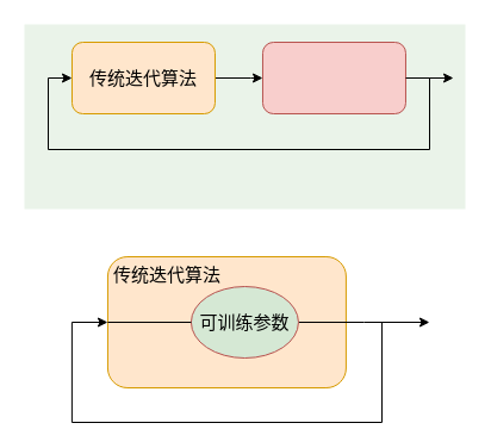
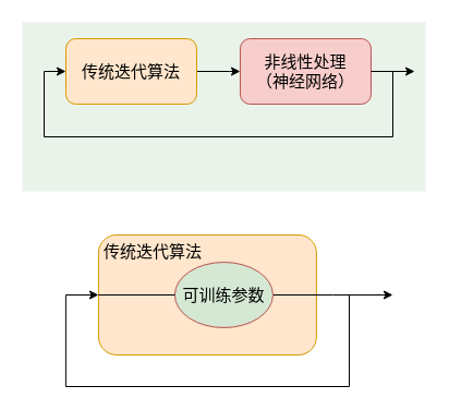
  <mxCell id="0" />
  <mxCell id="1" parent="0" />
  <mxCell id="2" value="" style="rounded=0;whiteSpace=wrap;html=1;fillColor=#d5e8d4;strokeColor=none;opacity=50;" vertex="1" parent="1"><mxGeometry x="20" y="20" width="370" height="155" as="geometry" /></mxCell>
  <mxCell id="3" value="" style="edgeStyle=orthogonalEdgeStyle;rounded=0;orthogonalLoop=1;jettySize=auto;html=1;curved=0;entryX=0;entryY=0.5;entryDx=0;entryDy=0;exitX=1;exitY=0.5;exitDx=0;exitDy=0;" edge="1" parent="1" source="4" target="7"><mxGeometry relative="1" as="geometry"><mxPoint x="119.999" y="150" as="sourcePoint" /><mxPoint x="279.999" y="135" as="targetPoint" /><Array as="points"><mxPoint x="209.97" y="65" /><mxPoint x="209.97" y="65" /></Array></mxGeometry></mxCell>
  <mxCell id="4" value="" style="rounded=1;whiteSpace=wrap;html=1;fillColor=#ffe6cc;strokeColor=#d79b00;" vertex="1" parent="1"><mxGeometry x="59.97" y="35" width="120" height="60" as="geometry" /></mxCell>
  <mxCell id="5" value="&lt;span style=&quot;font-size: 15px;&quot;&gt;传统迭代算法&lt;/span&gt;" style="text;html=1;align=center;verticalAlign=middle;whiteSpace=wrap;rounded=0;" vertex="1" parent="1"><mxGeometry x="69.97" y="50" width="100" height="30" as="geometry" /></mxCell>
  <mxCell id="6" value="" style="edgeStyle=orthogonalEdgeStyle;rounded=0;orthogonalLoop=1;jettySize=auto;html=1;" edge="1" parent="1" source="7"><mxGeometry relative="1" as="geometry"><mxPoint x="59.97" y="65" as="targetPoint" /><Array as="points"><mxPoint x="360" y="65" /><mxPoint x="360" y="125" /><mxPoint x="40" y="125" /><mxPoint x="40" y="65" /></Array></mxGeometry></mxCell>
  <mxCell id="7" value="" style="rounded=1;whiteSpace=wrap;html=1;fillColor=#f8cecc;strokeColor=#b85450;" vertex="1" parent="1"><mxGeometry x="219.97" y="35" width="120" height="60" as="geometry" /></mxCell>
+ <mxCell id="8" value="&lt;span style=&quot;font-size: 15px;&quot;&gt;非线性处理（神经网络）&lt;/span&gt;" style="text;html=1;align=center;verticalAlign=middle;whiteSpace=wrap;rounded=0;" vertex="1" parent="1"><mxGeometry x="229.97" y="50" width="100" height="30" as="geometry" /></mxCell>
  <mxCell id="9" value="" style="rounded=1;whiteSpace=wrap;html=1;fillColor=#ffe6cc;strokeColor=#d79b00;" vertex="1" parent="1"><mxGeometry x="89.94" y="215" width="199.97" height="110" as="geometry" /></mxCell>
  <mxCell id="10" value="&lt;span style=&quot;font-size: 15px;&quot;&gt;传统迭代算法&lt;/span&gt;" style="text;html=1;align=center;verticalAlign=middle;whiteSpace=wrap;rounded=0;" vertex="1" parent="1"><mxGeometry x="89.94" y="215" width="100" height="30" as="geometry" /></mxCell>
  <mxCell id="11" value="" style="edgeStyle=orthogonalEdgeStyle;rounded=0;orthogonalLoop=1;jettySize=auto;html=1;" edge="1" parent="1" source="12"><mxGeometry relative="1" as="geometry"><mxPoint x="359.94" y="270" as="targetPoint" /></mxGeometry></mxCell>
  <mxCell id="12" value="&lt;font style=&quot;font-size: 15px;&quot;&gt;可训练参数&lt;/font&gt;" style="ellipse;whiteSpace=wrap;html=1;fillColor=#d5e8d4;strokeColor=#b85450;" vertex="1" parent="1"><mxGeometry x="159.94" y="240" width="90" height="60" as="geometry" /></mxCell>
  <mxCell id="13" value="" style="edgeStyle=orthogonalEdgeStyle;rounded=0;orthogonalLoop=1;jettySize=auto;html=1;entryX=0;entryY=0.5;entryDx=0;entryDy=0;" edge="1" parent="1" target="9"><mxGeometry relative="1" as="geometry"><mxPoint x="319.97" y="270" as="sourcePoint" /><mxPoint x="19.91" y="280" as="targetPoint" /><Array as="points"><mxPoint x="319.94" y="354" /><mxPoint x="59.94" y="354" /><mxPoint x="59.94" y="270" /></Array></mxGeometry></mxCell>
  <mxCell id="14" value="" style="endArrow=none;html=1;rounded=0;exitX=0;exitY=0.5;exitDx=0;exitDy=0;entryX=0;entryY=0.5;entryDx=0;entryDy=0;" edge="1" parent="1" source="9" target="12"><mxGeometry width="50" height="50" relative="1" as="geometry"><mxPoint x="169.94" y="234" as="sourcePoint" /><mxPoint x="219.94" y="184" as="targetPoint" /></mxGeometry></mxCell>
  <mxCell id="15" value="" style="endArrow=classic;html=1;rounded=0;exitX=1;exitY=0.5;exitDx=0;exitDy=0;" edge="1" parent="1" source="7"><mxGeometry width="50" height="50" relative="1" as="geometry"><mxPoint x="450" y="125" as="sourcePoint" /><mxPoint x="380" y="65" as="targetPoint" /></mxGeometry></mxCell>
